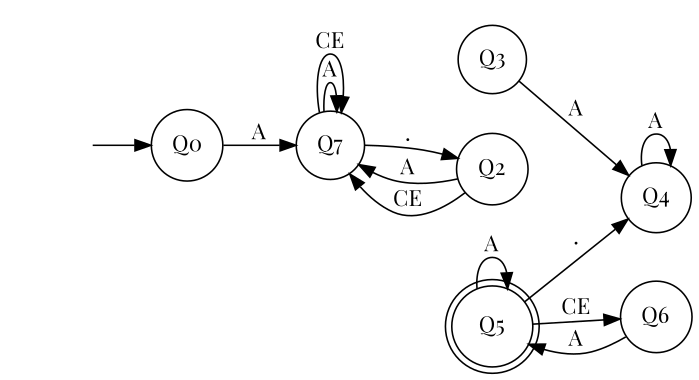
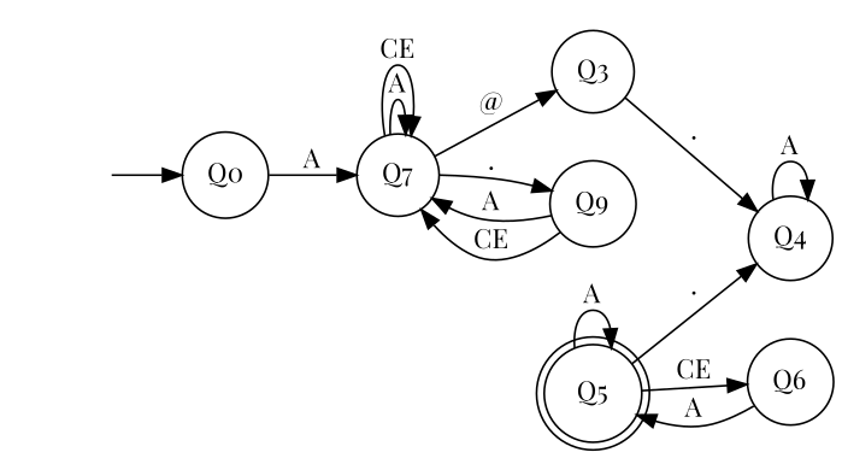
  digraph {
    fontname="Playfair Display"
    rankdir=LR
    node [fontname="Playfair Display" shape=circle]
    edge [fontname="Playfair Display"]
    "" [shape=plaintext]
    n2 [label=Q0]
    n3 [label=Q7]
    n4 [label=Q5 shape=doublecircle]
    n5 [label=Q6]
    n6 [label=Q4]
    n7 [label=Q3]
-   n8 [label=Q2]
+   n8 [label=Q9]
    "" -> n2
    n2 -> n3 [label=A]
    n3 -> n3 [label=A]
    n3 -> n3 [label=CE]
+   n3 -> n7 [label="@"]
    n3 -> n8 [label="."]
    n4 -> n4 [label=A]
    n4 -> n5 [label=CE]
    n4 -> n6 [label="."]
    n5 -> n4 [label=A]
    n6 -> n6 [label=A]
-   n7 -> n6 [label=A]
+   n7 -> n6 [label="."]
    n8 -> n3 [label=A]
    n8 -> n3 [label=CE]
  }
